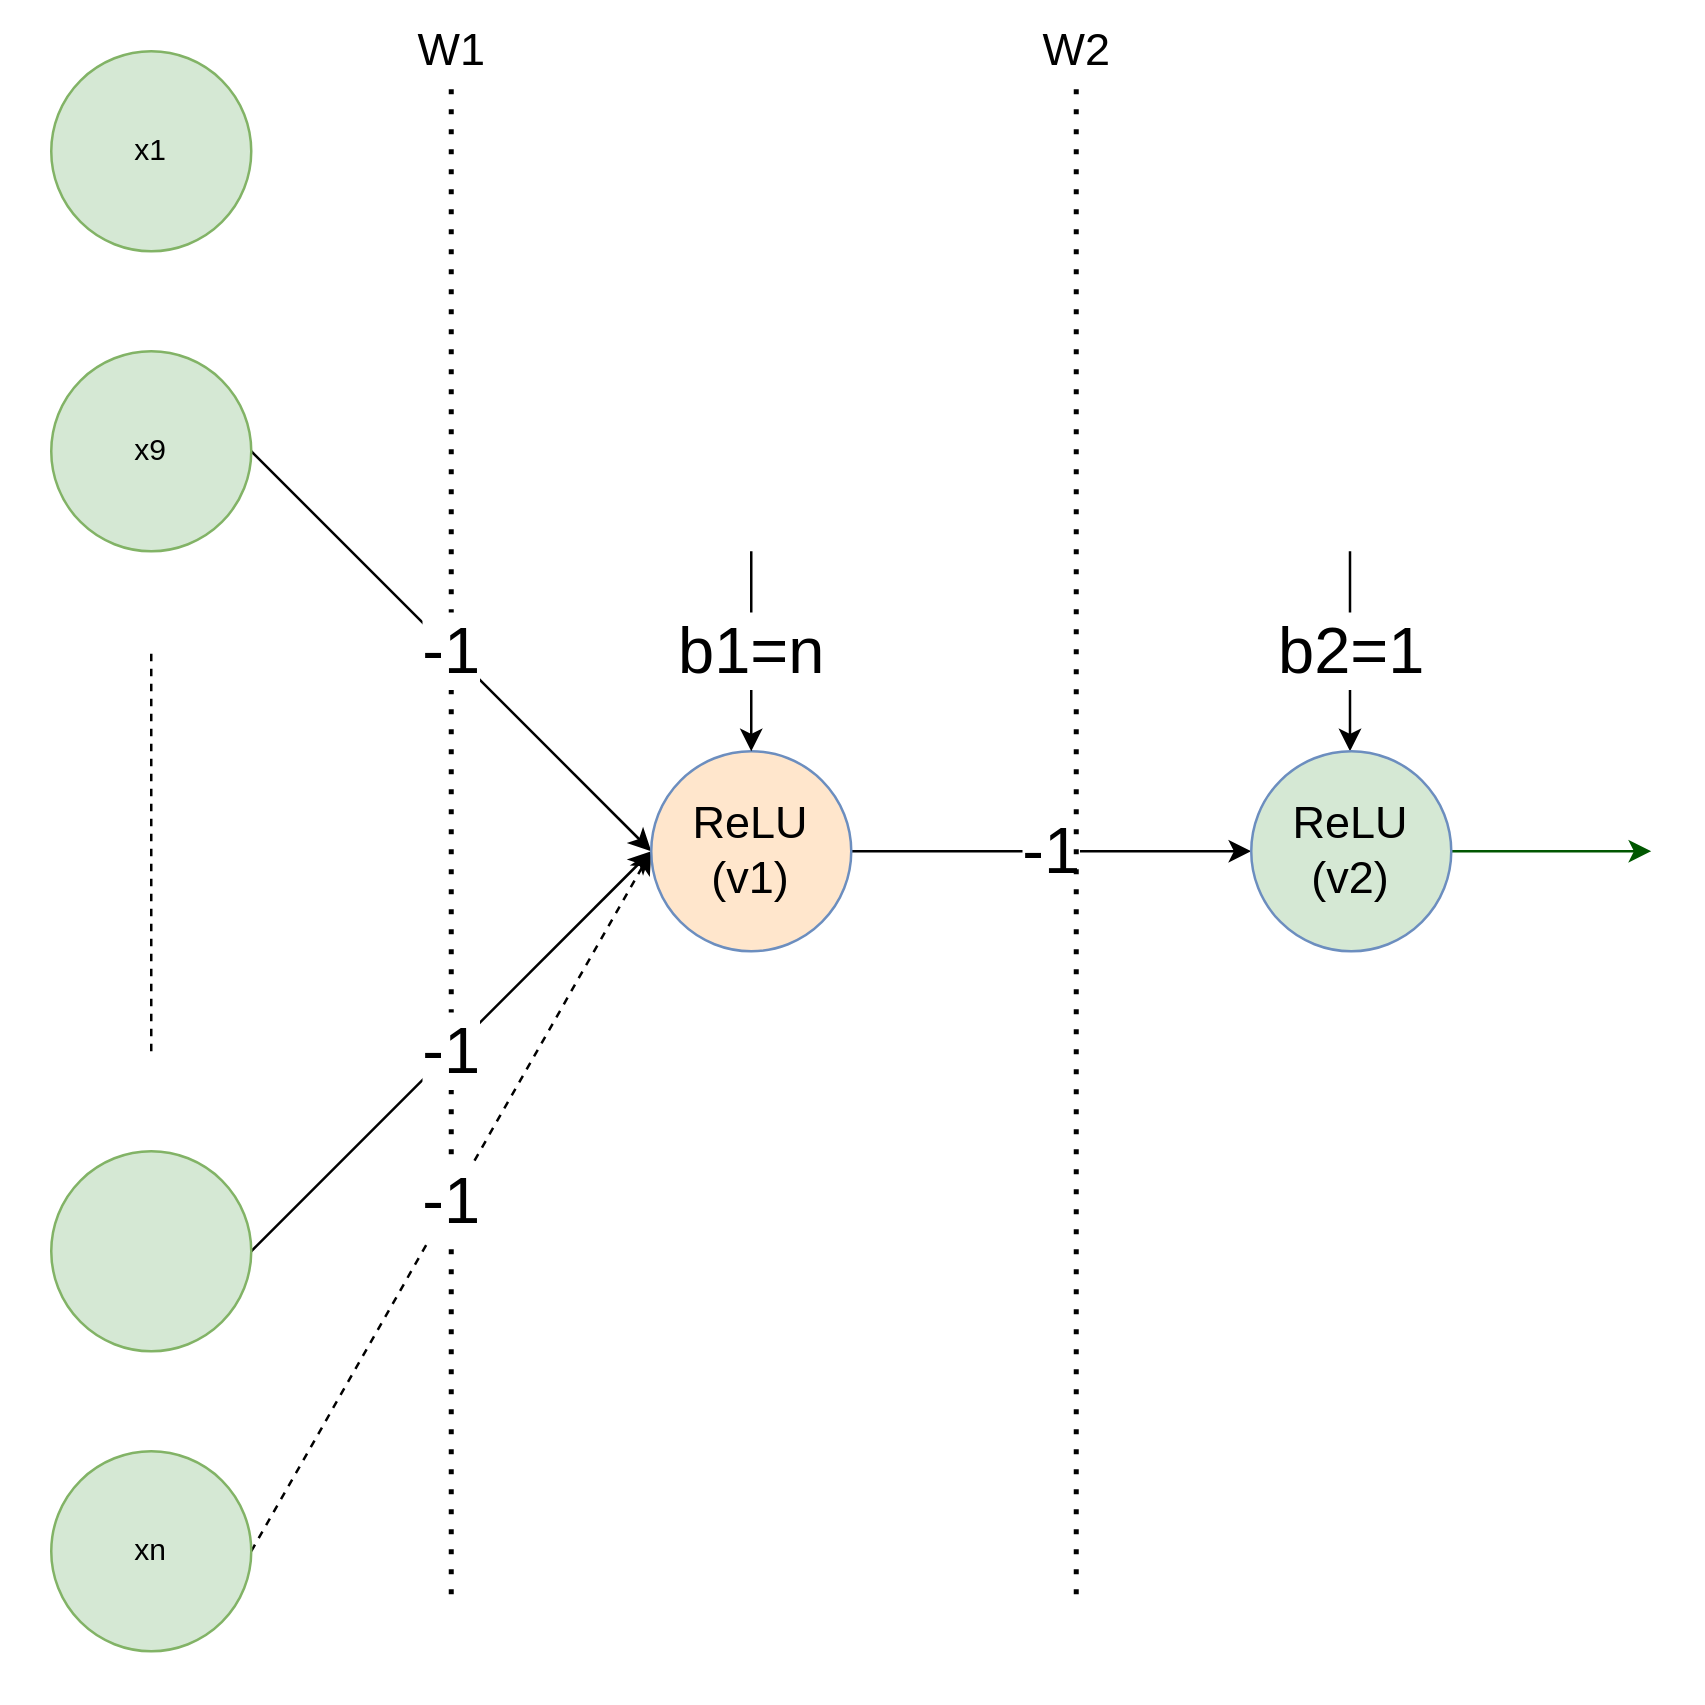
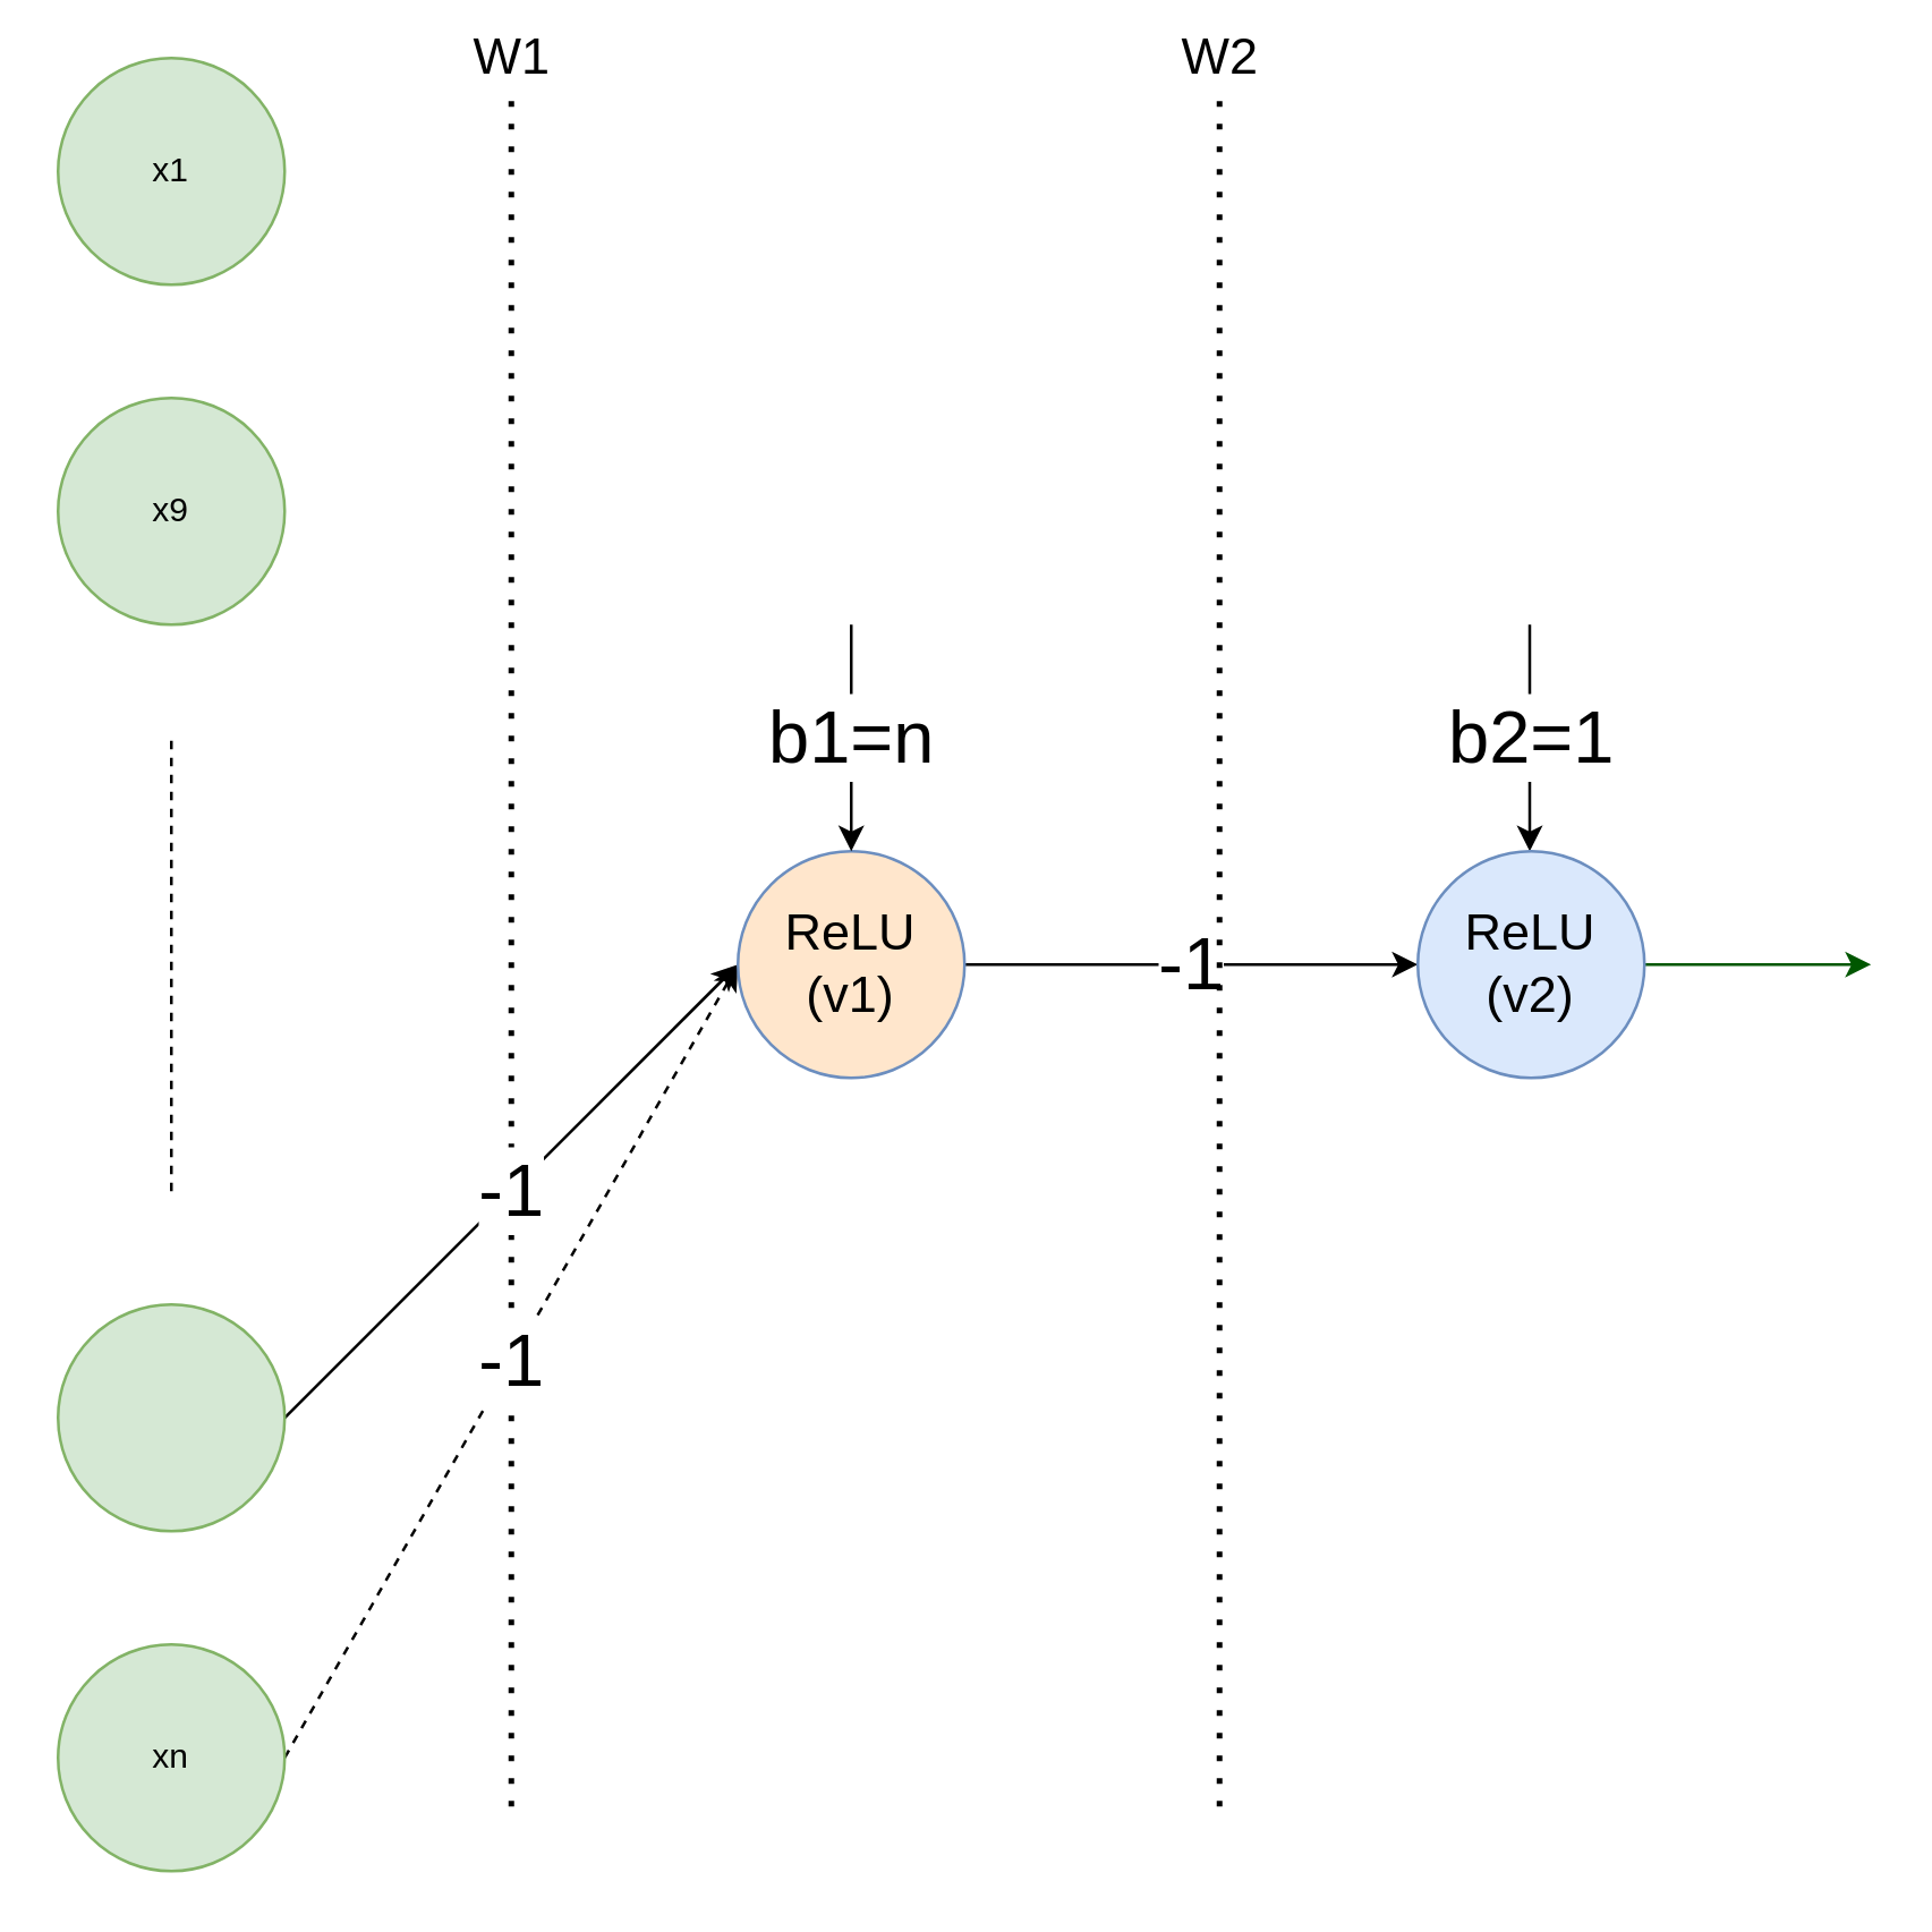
  <mxCell id="0" />
  <mxCell id="1" parent="0" />
  <mxCell id="2" value="W1" style="endArrow=none;dashed=1;html=1;dashPattern=1 3;strokeWidth=2;fontSize=18;fontColor=#000000;" edge="1" parent="1"><mxGeometry x="1" width="50" height="50" relative="1" as="geometry"><mxPoint x="180" y="637.2" as="sourcePoint" /><mxPoint x="180" y="20" as="targetPoint" /><mxPoint as="offset" /></mxGeometry></mxCell>
  <mxCell id="3" value="x1" style="ellipse;whiteSpace=wrap;html=1;aspect=fixed;fillColor=#d5e8d4;strokeColor=#82b366;" vertex="1" parent="1"><mxGeometry x="20" y="20" width="80" height="80" as="geometry" /></mxCell>
- <mxCell id="4" value="-1" style="edgeStyle=none;html=1;exitX=1;exitY=0.5;exitDx=0;exitDy=0;entryX=0;entryY=0.5;entryDx=0;entryDy=0;fontSize=26;" edge="1" parent="1" source="5" target="11"><mxGeometry relative="1" as="geometry" /></mxCell>
  <mxCell id="5" value="x9" style="ellipse;whiteSpace=wrap;html=1;aspect=fixed;fillColor=#d5e8d4;strokeColor=#82b366;" vertex="1" parent="1"><mxGeometry x="20" y="140" width="80" height="80" as="geometry" /></mxCell>
  <mxCell id="6" value="-1" style="edgeStyle=none;html=1;exitX=1;exitY=0.5;exitDx=0;exitDy=0;entryX=0;entryY=0.5;entryDx=0;entryDy=0;fontSize=26;" edge="1" parent="1" source="7" target="11"><mxGeometry relative="1" as="geometry" /></mxCell>
  <mxCell id="7" value="" style="ellipse;whiteSpace=wrap;html=1;aspect=fixed;fillColor=#d5e8d4;strokeColor=#82b366;" vertex="1" parent="1"><mxGeometry x="20" y="460" width="80" height="80" as="geometry" /></mxCell>
  <mxCell id="8" value="-1" style="edgeStyle=none;html=1;exitX=1;exitY=0.5;exitDx=0;exitDy=0;entryX=0;entryY=0.5;entryDx=0;entryDy=0;fontSize=26;dashed=1;" edge="1" parent="1" source="9" target="11"><mxGeometry relative="1" as="geometry" /></mxCell>
  <mxCell id="9" value="xn" style="ellipse;whiteSpace=wrap;html=1;aspect=fixed;fillColor=#d5e8d4;strokeColor=#82b366;" vertex="1" parent="1"><mxGeometry x="20" y="580" width="80" height="80" as="geometry" /></mxCell>
  <mxCell id="10" value="-1" style="edgeStyle=none;html=1;exitX=1;exitY=0.5;exitDx=0;exitDy=0;entryX=0;entryY=0.5;entryDx=0;entryDy=0;fontSize=26;" edge="1" parent="1" source="11"><mxGeometry relative="1" as="geometry"><mxPoint x="500" y="340" as="targetPoint" /></mxGeometry></mxCell>
  <mxCell id="11" value="&lt;font style=&quot;font-size: 18px&quot;&gt;ReLU (v1)&lt;/font&gt;" style="ellipse;whiteSpace=wrap;html=1;aspect=fixed;fillColor=#ffe6cc;strokeColor=#6c8ebf;" vertex="1" parent="1"><mxGeometry x="260" y="300" width="80" height="80" as="geometry" /></mxCell>
  <mxCell id="12" style="edgeStyle=none;html=1;exitX=1;exitY=0.5;exitDx=0;exitDy=0;fontSize=26;fillColor=#008a00;strokeColor=#005700;" edge="1" parent="1"><mxGeometry relative="1" as="geometry"><mxPoint x="660" y="340" as="targetPoint" /><mxPoint x="580" y="340" as="sourcePoint" /></mxGeometry></mxCell>
  <mxCell id="13" value="" style="endArrow=none;dashed=1;html=1;fontSize=26;" edge="1" parent="1"><mxGeometry width="50" height="50" relative="1" as="geometry"><mxPoint x="60" y="420" as="sourcePoint" /><mxPoint x="60" y="260" as="targetPoint" /></mxGeometry></mxCell>
  <mxCell id="14" value="b1=n" style="endArrow=classic;html=1;fontSize=26;entryX=0.5;entryY=0;entryDx=0;entryDy=0;" edge="1" parent="1" target="11"><mxGeometry width="50" height="50" relative="1" as="geometry"><mxPoint x="300" y="220" as="sourcePoint" /><mxPoint x="380" y="260" as="targetPoint" /></mxGeometry></mxCell>
  <mxCell id="15" value="b2=1" style="endArrow=classic;html=1;fontSize=26;entryX=0.5;entryY=0;entryDx=0;entryDy=0;" edge="1" parent="1"><mxGeometry width="50" height="50" relative="1" as="geometry"><mxPoint x="539.5" y="220" as="sourcePoint" /><mxPoint x="539.5" y="300" as="targetPoint" /></mxGeometry></mxCell>
- <mxCell id="16" value="&lt;font style=&quot;font-size: 18px&quot;&gt;ReLU (v2)&lt;/font&gt;" style="ellipse;whiteSpace=wrap;html=1;aspect=fixed;fillColor=#d5e8d4;strokeColor=#6c8ebf;" vertex="1" parent="1"><mxGeometry x="500" y="300" width="80" height="80" as="geometry" /></mxCell>
+ <mxCell id="16" value="&lt;font style=&quot;font-size: 18px&quot;&gt;ReLU (v2)&lt;/font&gt;" style="ellipse;whiteSpace=wrap;html=1;aspect=fixed;fillColor=#dae8fc;strokeColor=#6c8ebf;" vertex="1" parent="1"><mxGeometry x="500" y="300" width="80" height="80" as="geometry" /></mxCell>
  <mxCell id="17" value="W2" style="endArrow=none;dashed=1;html=1;dashPattern=1 3;strokeWidth=2;fontSize=18;fontColor=#000000;" edge="1" parent="1"><mxGeometry x="1" width="50" height="50" relative="1" as="geometry"><mxPoint x="430" y="637.2" as="sourcePoint" /><mxPoint x="430" y="20" as="targetPoint" /><mxPoint as="offset" /></mxGeometry></mxCell>
